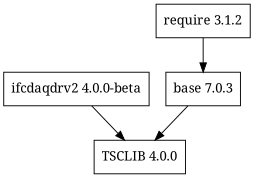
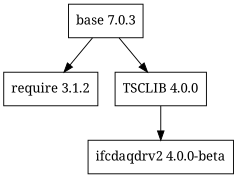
  digraph {
    fontname="Noto Serif"
    node [fontname="Noto Serif" shape=record]
    edge [fontname="Noto Serif"]
    n1 [label="base 7.0.3"]
    n2 [label="require 3.1.2"]
    n3 [label="TSCLIB 4.0.0"]
    n4 [label="ifcdaqdrv2 4.0.0-beta"]
-   n2 -> n1
+   n1 -> n2
    n1 -> n3
-   n4 -> n3
+   n3 -> n4
  }
